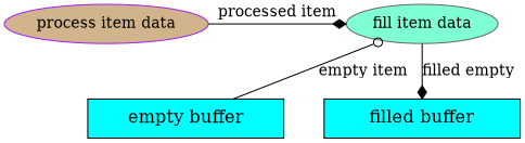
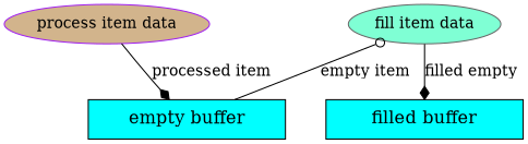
  digraph {
    node [fillcolor=cyan style=filled]
    edge [arrowhead=diamond]
    n1 [color=gray40 fillcolor=aquamarine label="fill item data"]
    n2 [color=purple fillcolor=tan label="process item data"]
    n3 [fixedsize=true height=0.5 label=<<FONT POINT-SIZE="16">filled buffer</FONT>> shape=box width=2.5]
    n4 [fixedsize=true height=0.5 label=<<FONT POINT-SIZE="16">empty buffer</FONT>> shape=box width=2.5]
    subgraph sub_1 {
      rank=same
      n1
      n2
    }
    n1 -> n3 [label="filled empty"]
-   n2 -> n1 [label="processed item"]
+   n2 -> n4 [label="processed item"]
    n4 -> n1 [arrowhead=odot label="empty item"]
  }
